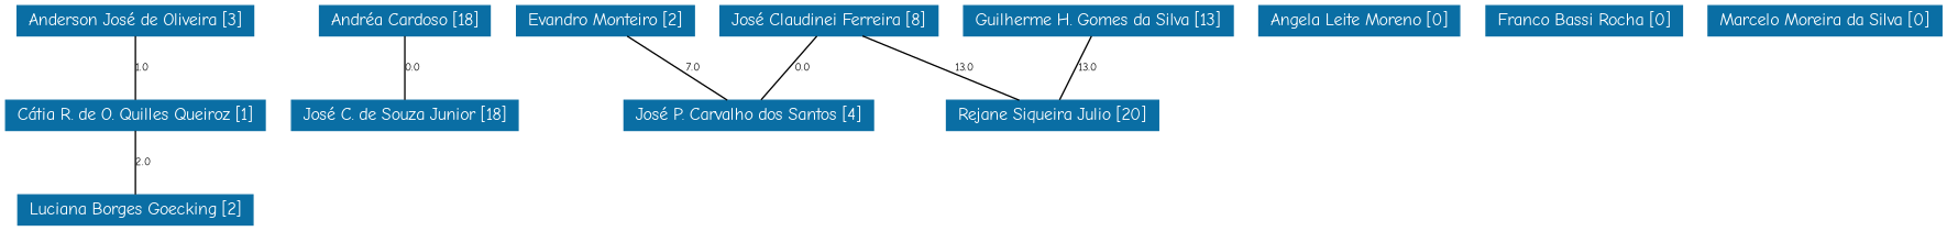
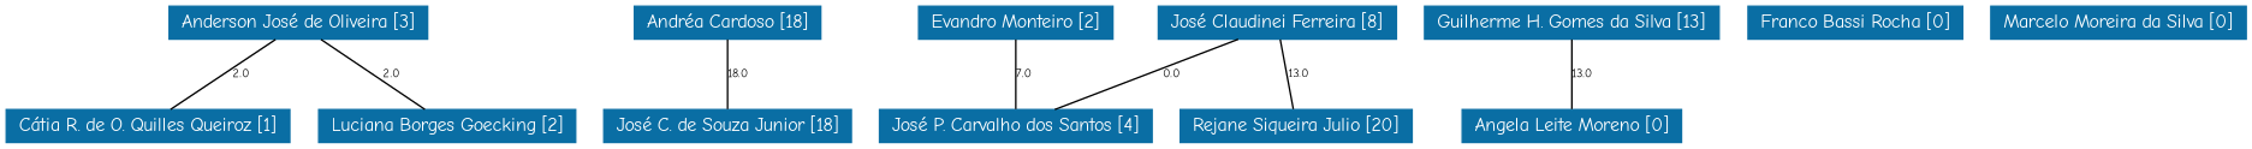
  strict graph {
    fontname="Comic Neue"
    node [color="#0A6EA4" fontcolor="#FFFFFF" fontname="Comic Neue" fontsize=12 shape=rectangle style=filled]
    edge [fontname="Comic Neue" fontsize=8]
    n1 [height=0.29167 label="Anderson José de Oliveira [3]" width=2.1944]
    n2 [height=0.29167 label="Cátia R. de O. Quilles Queiroz [1]" width=2.4861]
    n3 [height=0.29167 label="Luciana Borges Goecking [2]" width=2.1944]
    n4 [height=0.29167 label="Andréa Cardoso [18]" width=1.625]
    n5 [height=0.29167 label="José C. de Souza Junior [18]" width=2.1111]
    n6 [height=0.29167 label="José P. Carvalho dos Santos [4]" width=2.3056]
    n7 [height=0.29167 label="Angela Leite Moreno [0]" width=1.875]
    n8 [height=0.29167 label="Evandro Monteiro [2]" width=1.6667]
    n9 [height=0.29167 label="Franco Bassi Rocha [0]" width=1.7778]
    n10 [height=0.29167 label="Guilherme H. Gomes da Silva [13]" width=2.5417]
    n11 [height=0.29167 label="Rejane Siqueira Julio [20]" width=1.9306]
    n12 [height=0.29167 label="José Claudinei Ferreira [8]" width=1.9861]
    n13 [height=0.29167 label="Marcelo Moreira da Silva [0]" width=2.1389]
-   n1 -- n2 [label=1.0]
-   n2 -- n3 [label=2.0]
-   n4 -- n5 [label=0.0]
+   n1 -- n2 [label=2.0]
+   n1 -- n3 [label=2.0]
+   n4 -- n5 [label=18.0]
    n8 -- n6 [label=7.0]
-   n10 -- n11 [label=13.0]
+   n10 -- n7 [label=13.0]
    n12 -- n6 [label=0.0]
    n12 -- n11 [label=13.0]
  }
